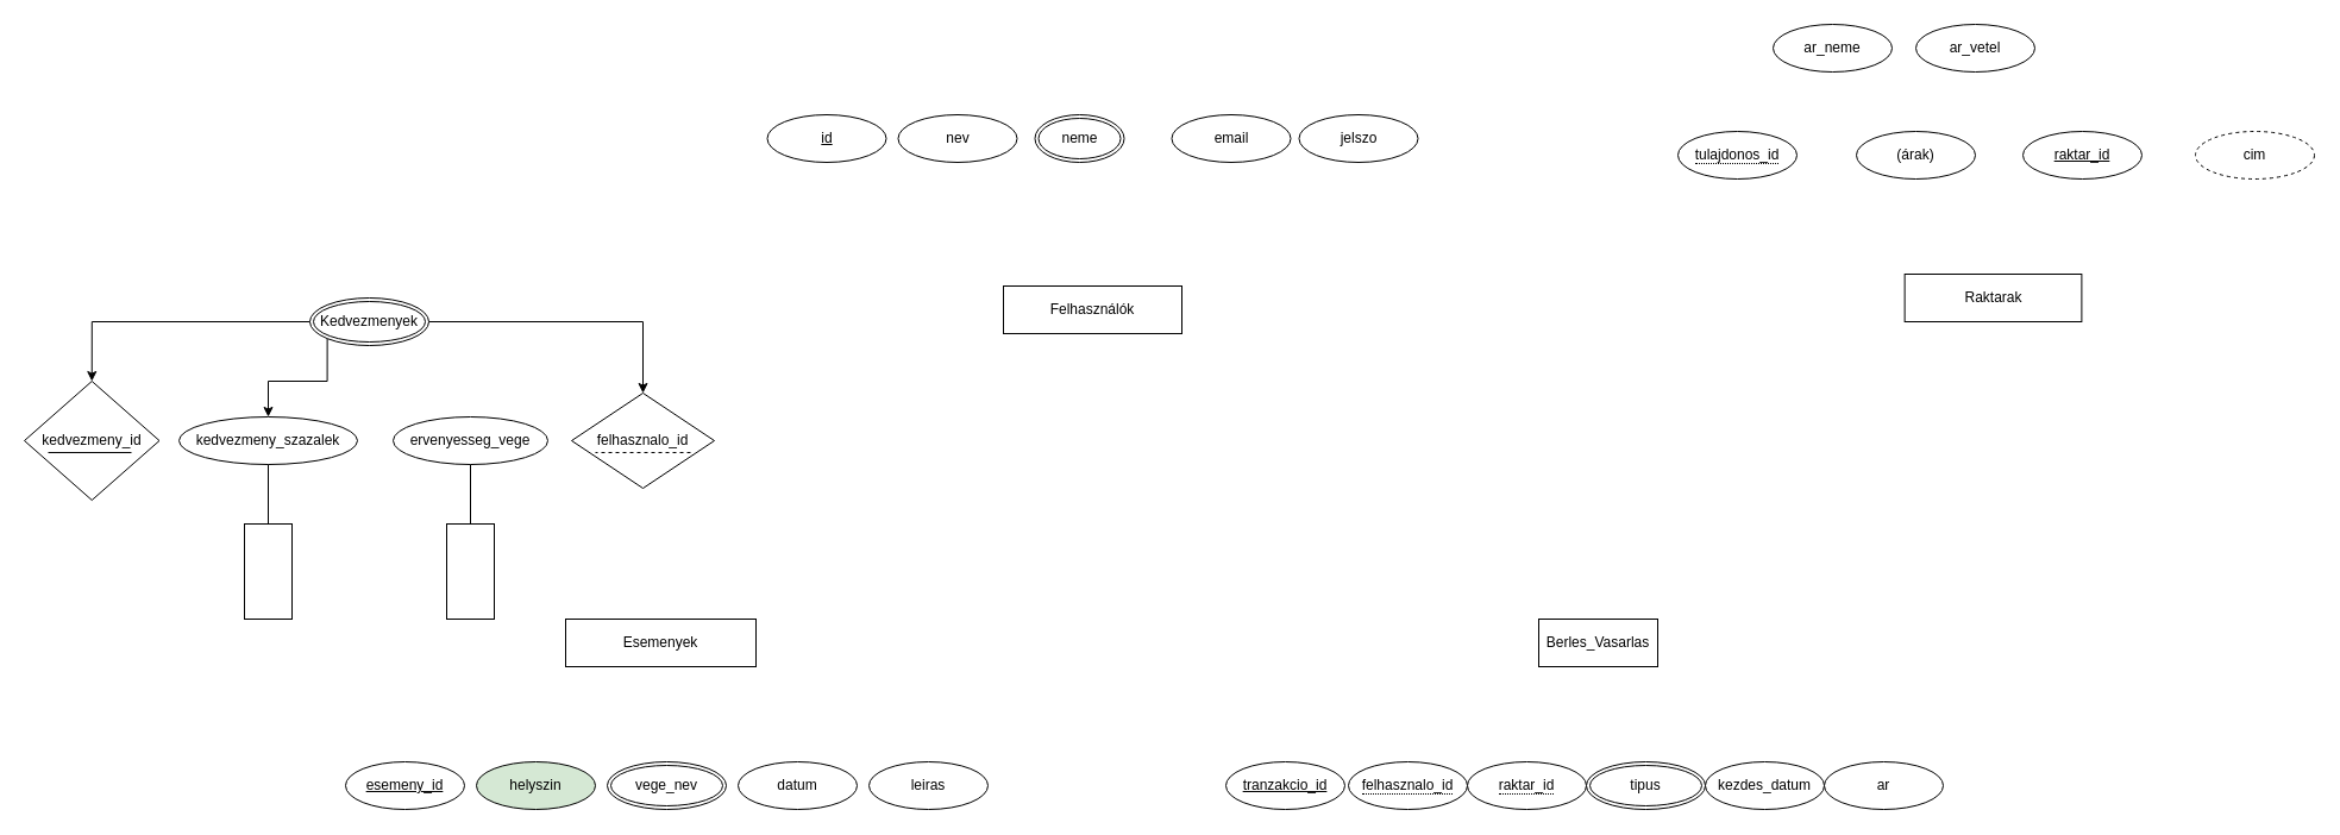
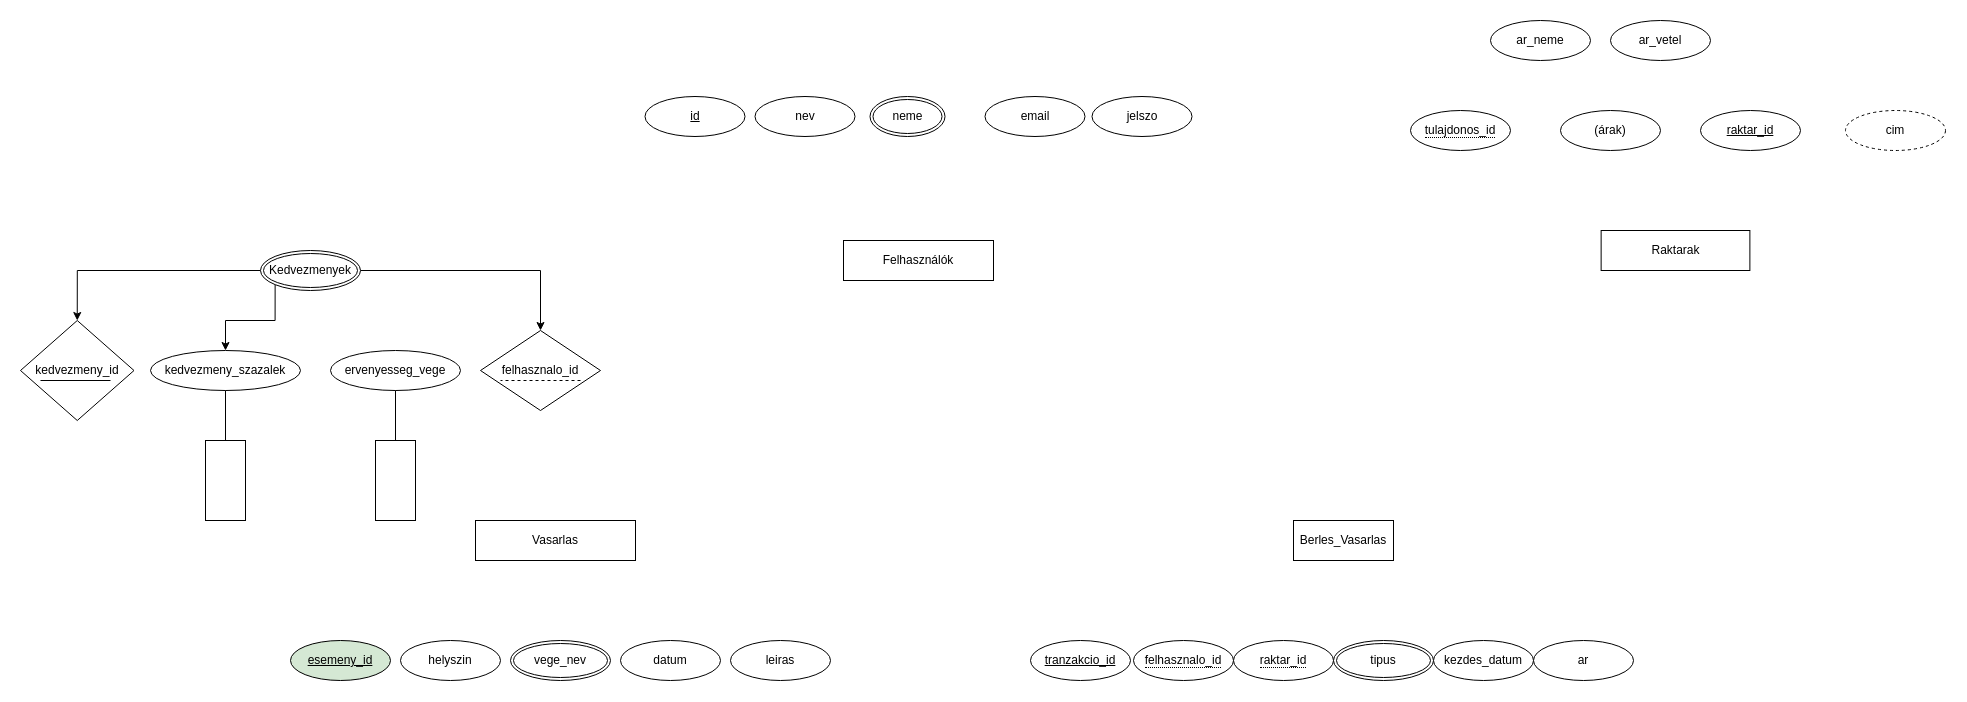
  <mxCell id="0" />
  <mxCell id="1" parent="0" />
  <mxCell id="2" value="Felhasználók" style="whiteSpace=wrap;html=1;align=center;" parent="1" vertex="1"><mxGeometry x="843" y="240" width="150" height="40" as="geometry" /></mxCell>
  <mxCell id="3" value="nev" style="ellipse;whiteSpace=wrap;html=1;align=center;" parent="1" vertex="1"><mxGeometry x="754.5" y="96" width="100" height="40" as="geometry" /></mxCell>
  <mxCell id="4" value="neme" style="ellipse;shape=doubleEllipse;margin=3;whiteSpace=wrap;html=1;align=center;" parent="1" vertex="1"><mxGeometry x="869.5" y="96" width="75" height="40" as="geometry" /></mxCell>
  <mxCell id="5" value="id" style="ellipse;whiteSpace=wrap;html=1;align=center;fontStyle=4;" parent="1" vertex="1"><mxGeometry x="644.5" y="96" width="100" height="40" as="geometry" /></mxCell>
  <mxCell id="6" value="email" style="ellipse;whiteSpace=wrap;html=1;align=center;" parent="1" vertex="1"><mxGeometry x="984.5" y="96" width="100" height="40" as="geometry" /></mxCell>
  <mxCell id="7" value="jelszo" style="ellipse;whiteSpace=wrap;html=1;align=center;" parent="1" vertex="1"><mxGeometry x="1091.5" y="96" width="100" height="40" as="geometry" /></mxCell>
  <mxCell id="8" value="Raktarak" style="whiteSpace=wrap;html=1;align=center;" parent="1" vertex="1"><mxGeometry x="1600.63" y="230" width="148.75" height="40" as="geometry" /></mxCell>
  <mxCell id="9" value="raktar_id" style="ellipse;whiteSpace=wrap;html=1;align=center;fontStyle=4;" parent="1" vertex="1"><mxGeometry x="1700" y="110" width="100" height="40" as="geometry" /></mxCell>
  <mxCell id="10" value="ar_neme" style="ellipse;whiteSpace=wrap;html=1;align=center;" parent="1" vertex="1"><mxGeometry x="1490" y="20" width="100" height="40" as="geometry" /></mxCell>
  <mxCell id="11" value="ar_vetel" style="ellipse;whiteSpace=wrap;html=1;align=center;" parent="1" vertex="1"><mxGeometry x="1610" y="20" width="100" height="40" as="geometry" /></mxCell>
  <mxCell id="12" value="cim" style="ellipse;whiteSpace=wrap;html=1;align=center;dashed=1;" parent="1" vertex="1"><mxGeometry x="1845" y="110" width="100" height="40" as="geometry" /></mxCell>
  <mxCell id="13" value="&lt;span style=&quot;border-bottom: 1px dotted&quot;&gt;tulajdonos_id&lt;/span&gt;" style="ellipse;whiteSpace=wrap;html=1;align=center;" parent="1" vertex="1"><mxGeometry x="1410" y="110" width="100" height="40" as="geometry" /></mxCell>
- <mxCell id="14" value="Esemenyek" style="whiteSpace=wrap;html=1;align=center;" parent="1" vertex="1"><mxGeometry x="475" y="520" width="160" height="40" as="geometry" /></mxCell>
- <mxCell id="15" value="esemeny_id" style="ellipse;whiteSpace=wrap;html=1;align=center;fontStyle=4;" parent="1" vertex="1"><mxGeometry x="290" y="640" width="100" height="40" as="geometry" /></mxCell>
+ <mxCell id="14" value="Vasarlas" style="whiteSpace=wrap;html=1;align=center;" parent="1" vertex="1"><mxGeometry x="475" y="520" width="160" height="40" as="geometry" /></mxCell>
+ <mxCell id="15" value="esemeny_id" style="ellipse;whiteSpace=wrap;html=1;align=center;fontStyle=4;fillColor=#d5e8d4;" parent="1" vertex="1"><mxGeometry x="290" y="640" width="100" height="40" as="geometry" /></mxCell>
  <mxCell id="16" value="vege_nev" style="ellipse;shape=doubleEllipse;margin=3;whiteSpace=wrap;html=1;align=center;" parent="1" vertex="1"><mxGeometry x="510" y="640" width="100" height="40" as="geometry" /></mxCell>
  <mxCell id="17" value="datum" style="ellipse;whiteSpace=wrap;html=1;align=center;" parent="1" vertex="1"><mxGeometry x="620" y="640" width="100" height="40" as="geometry" /></mxCell>
- <mxCell id="18" value="helyszin" style="ellipse;whiteSpace=wrap;html=1;align=center;fillColor=#d5e8d4;" parent="1" vertex="1"><mxGeometry x="400" y="640" width="100" height="40" as="geometry" /></mxCell>
+ <mxCell id="18" value="helyszin" style="ellipse;whiteSpace=wrap;html=1;align=center;" parent="1" vertex="1"><mxGeometry x="400" y="640" width="100" height="40" as="geometry" /></mxCell>
  <mxCell id="19" value="leiras" style="ellipse;whiteSpace=wrap;html=1;align=center;" parent="1" vertex="1"><mxGeometry x="730" y="640" width="100" height="40" as="geometry" /></mxCell>
  <mxCell id="20" value="(árak)" style="ellipse;whiteSpace=wrap;html=1;align=center;" parent="1" vertex="1"><mxGeometry x="1560" y="110" width="100" height="40" as="geometry" /></mxCell>
  <mxCell id="21" value="Berles_Vasarlas" style="whiteSpace=wrap;html=1;align=center;" parent="1" vertex="1"><mxGeometry x="1293" y="520" width="100" height="40" as="geometry" /></mxCell>
  <mxCell id="22" value="tranzakcio_id" style="ellipse;whiteSpace=wrap;html=1;align=center;fontStyle=4;" parent="1" vertex="1"><mxGeometry x="1030" y="640" width="100" height="40" as="geometry" /></mxCell>
  <mxCell id="23" value="&lt;span style=&quot;border-bottom: 1px dotted&quot;&gt;felhasznalo_id&lt;/span&gt;" style="ellipse;whiteSpace=wrap;html=1;align=center;" parent="1" vertex="1"><mxGeometry x="1133" y="640" width="100" height="40" as="geometry" /></mxCell>
  <mxCell id="24" value="&lt;span style=&quot;border-bottom: 1px dotted&quot;&gt;raktar_id&lt;/span&gt;" style="ellipse;whiteSpace=wrap;html=1;align=center;" parent="1" vertex="1"><mxGeometry x="1233" y="640" width="100" height="40" as="geometry" /></mxCell>
  <mxCell id="25" value="tipus" style="ellipse;shape=doubleEllipse;margin=3;whiteSpace=wrap;html=1;align=center;" parent="1" vertex="1"><mxGeometry x="1333" y="640" width="100" height="40" as="geometry" /></mxCell>
  <mxCell id="26" value="kezdes_datum" style="ellipse;whiteSpace=wrap;html=1;align=center;" parent="1" vertex="1"><mxGeometry x="1433" y="640" width="100" height="40" as="geometry" /></mxCell>
  <mxCell id="27" value="ar" style="ellipse;whiteSpace=wrap;html=1;align=center;" parent="1" vertex="1"><mxGeometry x="1533" y="640" width="100" height="40" as="geometry" /></mxCell>
  <mxCell id="28" value="kedvezmeny_szazalek" style="ellipse;whiteSpace=wrap;html=1;align=center;" parent="1" vertex="1"><mxGeometry x="150" y="350" width="150" height="40" as="geometry" /></mxCell>
  <mxCell id="29" value="ervenyesseg_vege" style="ellipse;whiteSpace=wrap;html=1;align=center;" parent="1" vertex="1"><mxGeometry x="330" y="350" width="130" height="40" as="geometry" /></mxCell>
  <mxCell id="30" style="edgeStyle=orthogonalEdgeStyle;rounded=0;orthogonalLoop=1;jettySize=auto;html=1;exitX=0;exitY=0.5;exitDx=0;exitDy=0;entryX=0.5;entryY=0;entryDx=0;entryDy=0;" edge="1" parent="1" source="33" target="37"><mxGeometry relative="1" as="geometry"><mxPoint x="76.5" y="350" as="targetPoint" /></mxGeometry></mxCell>
  <mxCell id="31" style="edgeStyle=orthogonalEdgeStyle;rounded=0;orthogonalLoop=1;jettySize=auto;html=1;exitX=0;exitY=1;exitDx=0;exitDy=0;" edge="1" parent="1" source="33" target="28"><mxGeometry relative="1" as="geometry" /></mxCell>
  <mxCell id="32" style="edgeStyle=orthogonalEdgeStyle;rounded=0;orthogonalLoop=1;jettySize=auto;html=1;exitX=1;exitY=0.5;exitDx=0;exitDy=0;entryX=0.5;entryY=0;entryDx=0;entryDy=0;" edge="1" parent="1" source="33" target="34"><mxGeometry relative="1" as="geometry" /></mxCell>
  <mxCell id="33" value="Kedvezmenyek" style="ellipse;shape=doubleEllipse;margin=3;whiteSpace=wrap;html=1;align=center;" vertex="1" parent="1"><mxGeometry x="260" y="250" width="100" height="40" as="geometry" /></mxCell>
  <mxCell id="34" value="felhasznalo_id" style="rhombus;whiteSpace=wrap;html=1;" vertex="1" parent="1"><mxGeometry x="480" y="330" width="120" height="80" as="geometry" /></mxCell>
  <mxCell id="35" value="" style="endArrow=none;dashed=1;html=1;rounded=0;" edge="1" parent="1"><mxGeometry width="50" height="50" relative="1" as="geometry"><mxPoint x="580" y="380" as="sourcePoint" /><mxPoint x="500" y="380" as="targetPoint" /></mxGeometry></mxCell>
  <mxCell id="36" value="" style="rounded=0;whiteSpace=wrap;html=1;" vertex="1" parent="1"><mxGeometry x="205" y="440" width="40" height="80" as="geometry" /></mxCell>
  <mxCell id="37" value="kedvezmeny_id" style="rhombus;whiteSpace=wrap;html=1;" vertex="1" parent="1"><mxGeometry x="20" y="320" width="113.5" height="100" as="geometry" /></mxCell>
  <mxCell id="38" value="" style="endArrow=none;html=1;rounded=0;entryX=0.793;entryY=0.6;entryDx=0;entryDy=0;entryPerimeter=0;" edge="1" parent="1" target="37"><mxGeometry width="50" height="50" relative="1" as="geometry"><mxPoint x="40" y="380" as="sourcePoint" /><mxPoint x="170" y="360" as="targetPoint" /></mxGeometry></mxCell>
  <mxCell id="39" value="" style="endArrow=none;html=1;rounded=0;exitX=0.5;exitY=0;exitDx=0;exitDy=0;entryX=0.5;entryY=1;entryDx=0;entryDy=0;" edge="1" parent="1" source="36" target="28"><mxGeometry width="50" height="50" relative="1" as="geometry"><mxPoint x="300" y="370" as="sourcePoint" /><mxPoint x="350" y="320" as="targetPoint" /></mxGeometry></mxCell>
  <mxCell id="40" value="" style="rounded=0;whiteSpace=wrap;html=1;" vertex="1" parent="1"><mxGeometry x="375" y="440" width="40" height="80" as="geometry" /></mxCell>
  <mxCell id="41" value="" style="endArrow=none;html=1;rounded=0;exitX=0.5;exitY=0;exitDx=0;exitDy=0;entryX=0.5;entryY=1;entryDx=0;entryDy=0;" edge="1" parent="1" source="40"><mxGeometry width="50" height="50" relative="1" as="geometry"><mxPoint x="470" y="370" as="sourcePoint" /><mxPoint x="395" y="390" as="targetPoint" /></mxGeometry></mxCell>
